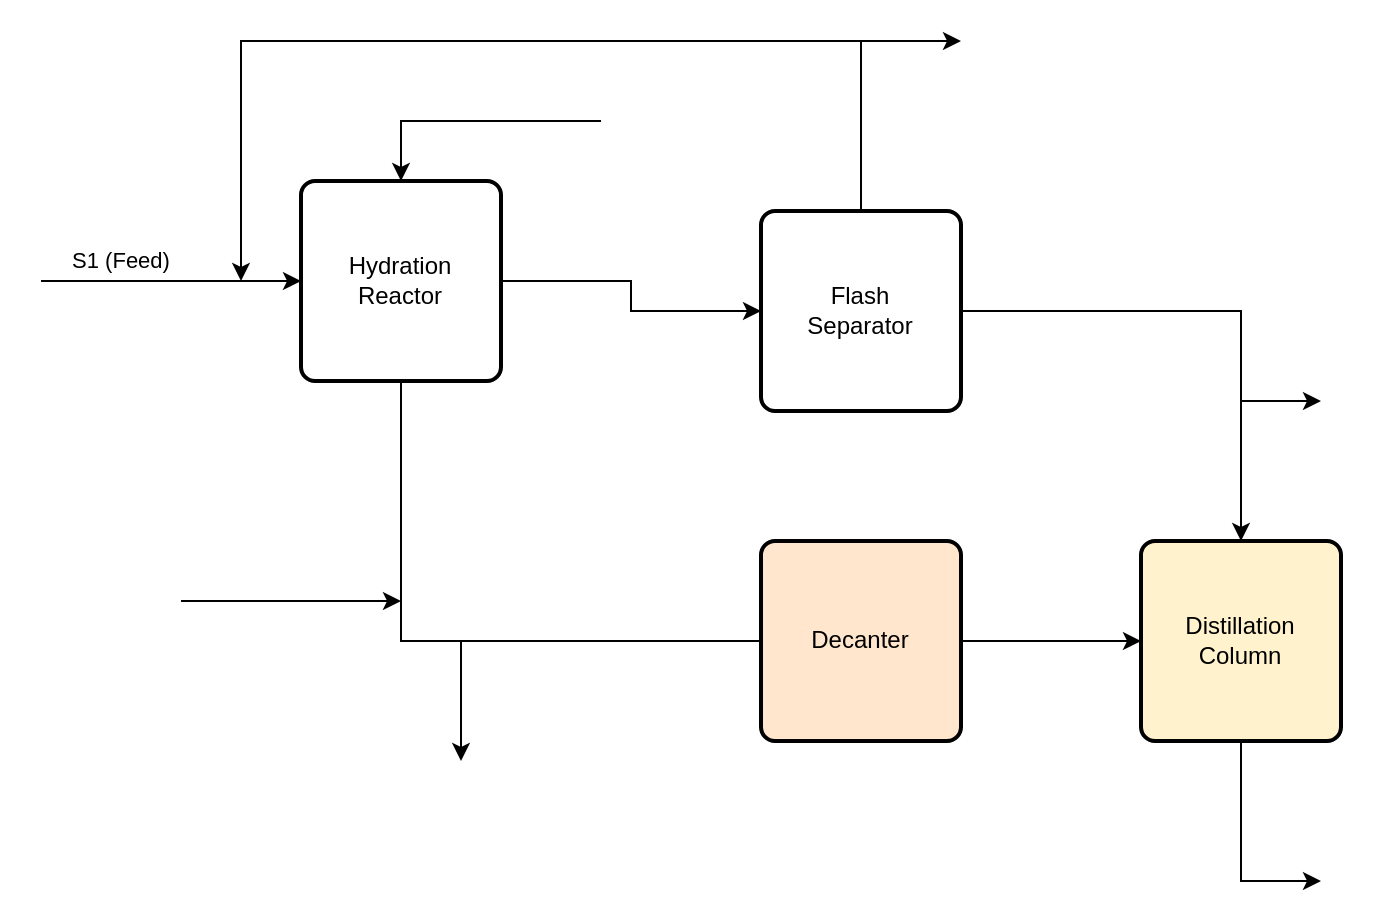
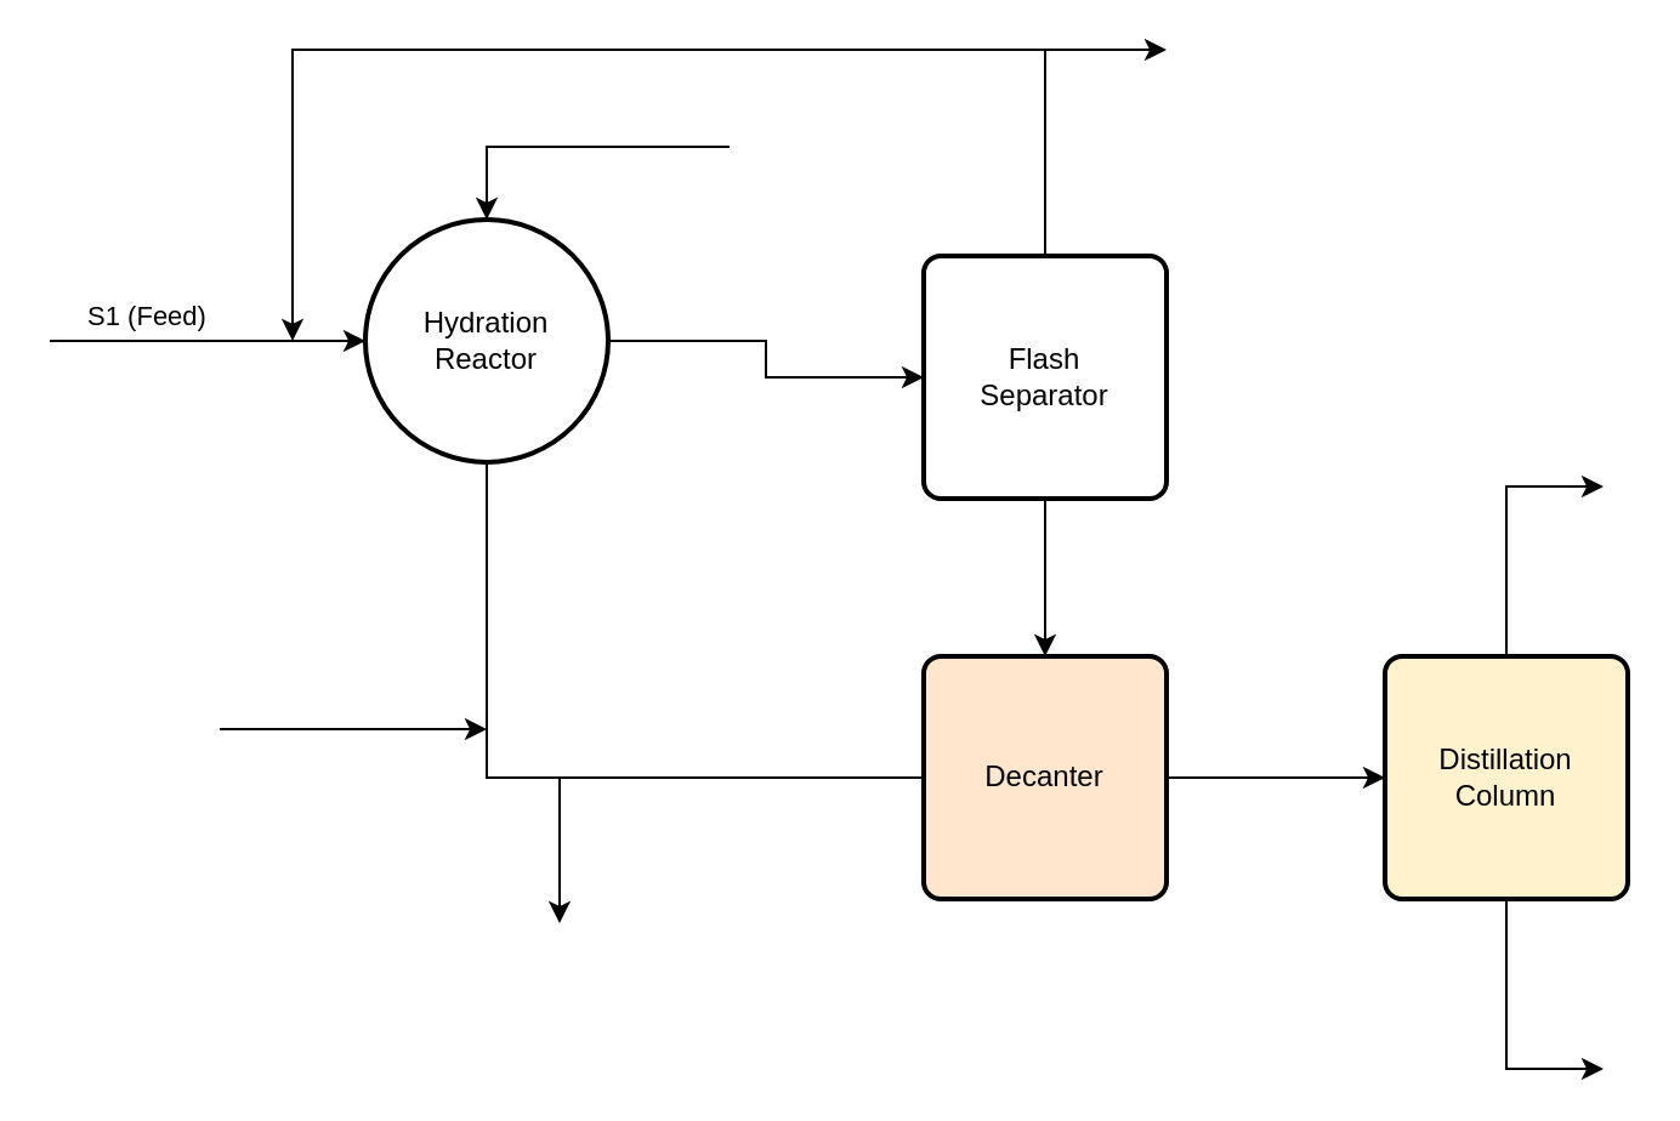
  <mxCell id="0" />
  <mxCell id="1" parent="0" />
  <mxCell id="2" style="edgeStyle=orthogonalEdgeStyle;rounded=0;orthogonalLoop=1;jettySize=auto;html=1;entryX=0;entryY=0.5;entryDx=0;entryDy=0;" edge="1" parent="1" source="3" target="6"><mxGeometry relative="1" as="geometry" /></mxCell>
- <mxCell id="3" value="Hydration &lt;br&gt;Reactor" style="rounded=1;whiteSpace=wrap;html=1;absoluteArcSize=1;arcSize=14;strokeWidth=2;" vertex="1" parent="1"><mxGeometry x="150" y="90" width="100" height="100" as="geometry" /></mxCell>
- <mxCell id="4" style="edgeStyle=orthogonalEdgeStyle;rounded=0;orthogonalLoop=1;jettySize=auto;html=1;" edge="1" parent="1" source="6" target="11"><mxGeometry relative="1" as="geometry" /></mxCell>
+ <mxCell id="3" value="Hydration &lt;br&gt;Reactor" style="ellipse;whiteSpace=wrap;html=1;absoluteArcSize=1;arcSize=14;strokeWidth=2;" vertex="1" parent="1"><mxGeometry x="150" y="90" width="100" height="100" as="geometry" /></mxCell>
+ <mxCell id="4" style="edgeStyle=orthogonalEdgeStyle;rounded=0;orthogonalLoop=1;jettySize=auto;html=1;entryX=0.5;entryY=0;entryDx=0;entryDy=0;" edge="1" parent="1" source="6" target="9"><mxGeometry relative="1" as="geometry" /></mxCell>
  <mxCell id="5" style="edgeStyle=none;rounded=0;orthogonalLoop=1;jettySize=auto;html=1;" edge="1" parent="1" source="6"><mxGeometry relative="1" as="geometry"><mxPoint x="120" y="140" as="targetPoint" /><Array as="points"><mxPoint x="430" y="20" /><mxPoint x="120" y="20" /></Array></mxGeometry></mxCell>
  <mxCell id="6" value="Flash&lt;br&gt;Separator" style="rounded=1;whiteSpace=wrap;html=1;absoluteArcSize=1;arcSize=14;strokeWidth=2;" vertex="1" parent="1"><mxGeometry x="380" y="105" width="100" height="100" as="geometry" /></mxCell>
  <mxCell id="7" style="edgeStyle=orthogonalEdgeStyle;rounded=0;orthogonalLoop=1;jettySize=auto;html=1;entryX=0;entryY=0.5;entryDx=0;entryDy=0;" edge="1" parent="1" source="9" target="11"><mxGeometry relative="1" as="geometry" /></mxCell>
  <mxCell id="8" style="edgeStyle=none;rounded=0;orthogonalLoop=1;jettySize=auto;html=1;entryX=0.5;entryY=1;entryDx=0;entryDy=0;endArrow=none;" edge="1" parent="1" source="9" target="3"><mxGeometry relative="1" as="geometry"><Array as="points"><mxPoint x="200" y="320" /></Array></mxGeometry></mxCell>
  <mxCell id="9" value="Decanter" style="rounded=1;whiteSpace=wrap;html=1;absoluteArcSize=1;arcSize=14;strokeWidth=2;fillColor=#ffe6cc;" vertex="1" parent="1"><mxGeometry x="380" y="270" width="100" height="100" as="geometry" /></mxCell>
  <mxCell id="10" style="edgeStyle=none;rounded=0;orthogonalLoop=1;jettySize=auto;html=1;" edge="1" parent="1" source="11"><mxGeometry relative="1" as="geometry"><mxPoint x="660" y="200" as="targetPoint" /><Array as="points"><mxPoint x="620" y="200" /></Array></mxGeometry></mxCell>
  <mxCell id="11" value="Distillation&lt;br&gt;Column" style="rounded=1;whiteSpace=wrap;html=1;absoluteArcSize=1;arcSize=14;strokeWidth=2;fillColor=#fff2cc;" vertex="1" parent="1"><mxGeometry x="570" y="270" width="100" height="100" as="geometry" /></mxCell>
  <mxCell id="12" style="edgeStyle=none;rounded=0;orthogonalLoop=1;jettySize=auto;html=1;" edge="1" parent="1"><mxGeometry relative="1" as="geometry"><mxPoint x="660" y="440" as="targetPoint" /><mxPoint x="620" y="370" as="sourcePoint" /><Array as="points"><mxPoint x="620" y="440" /></Array></mxGeometry></mxCell>
  <mxCell id="13" value="S1 (Feed)" style="endArrow=classic;html=1;rounded=0;entryX=0;entryY=0.5;entryDx=0;entryDy=0;" edge="1" parent="1" target="3"><mxGeometry x="-0.385" y="10" width="50" height="50" relative="1" as="geometry"><mxPoint x="20" y="140" as="sourcePoint" /><mxPoint x="380" y="190" as="targetPoint" /><mxPoint as="offset" /></mxGeometry></mxCell>
  <mxCell id="14" value="" style="endArrow=classic;html=1;rounded=0;entryX=0.5;entryY=0;entryDx=0;entryDy=0;" edge="1" parent="1" target="3"><mxGeometry width="50" height="50" relative="1" as="geometry"><mxPoint x="300" y="60" as="sourcePoint" /><mxPoint x="300" y="10" as="targetPoint" /><Array as="points"><mxPoint x="200" y="60" /></Array></mxGeometry></mxCell>
  <mxCell id="15" value="" style="endArrow=classic;html=1;rounded=0;" edge="1" parent="1"><mxGeometry width="50" height="50" relative="1" as="geometry"><mxPoint x="430" y="20" as="sourcePoint" /><mxPoint x="480" y="20" as="targetPoint" /></mxGeometry></mxCell>
  <mxCell id="16" value="" style="endArrow=classic;html=1;rounded=0;" edge="1" parent="1"><mxGeometry width="50" height="50" relative="1" as="geometry"><mxPoint x="90" y="300" as="sourcePoint" /><mxPoint x="200" y="300" as="targetPoint" /></mxGeometry></mxCell>
  <mxCell id="17" value="" style="endArrow=classic;html=1;rounded=0;" edge="1" parent="1"><mxGeometry width="50" height="50" relative="1" as="geometry"><mxPoint x="230" y="320" as="sourcePoint" /><mxPoint x="230" y="380" as="targetPoint" /></mxGeometry></mxCell>
